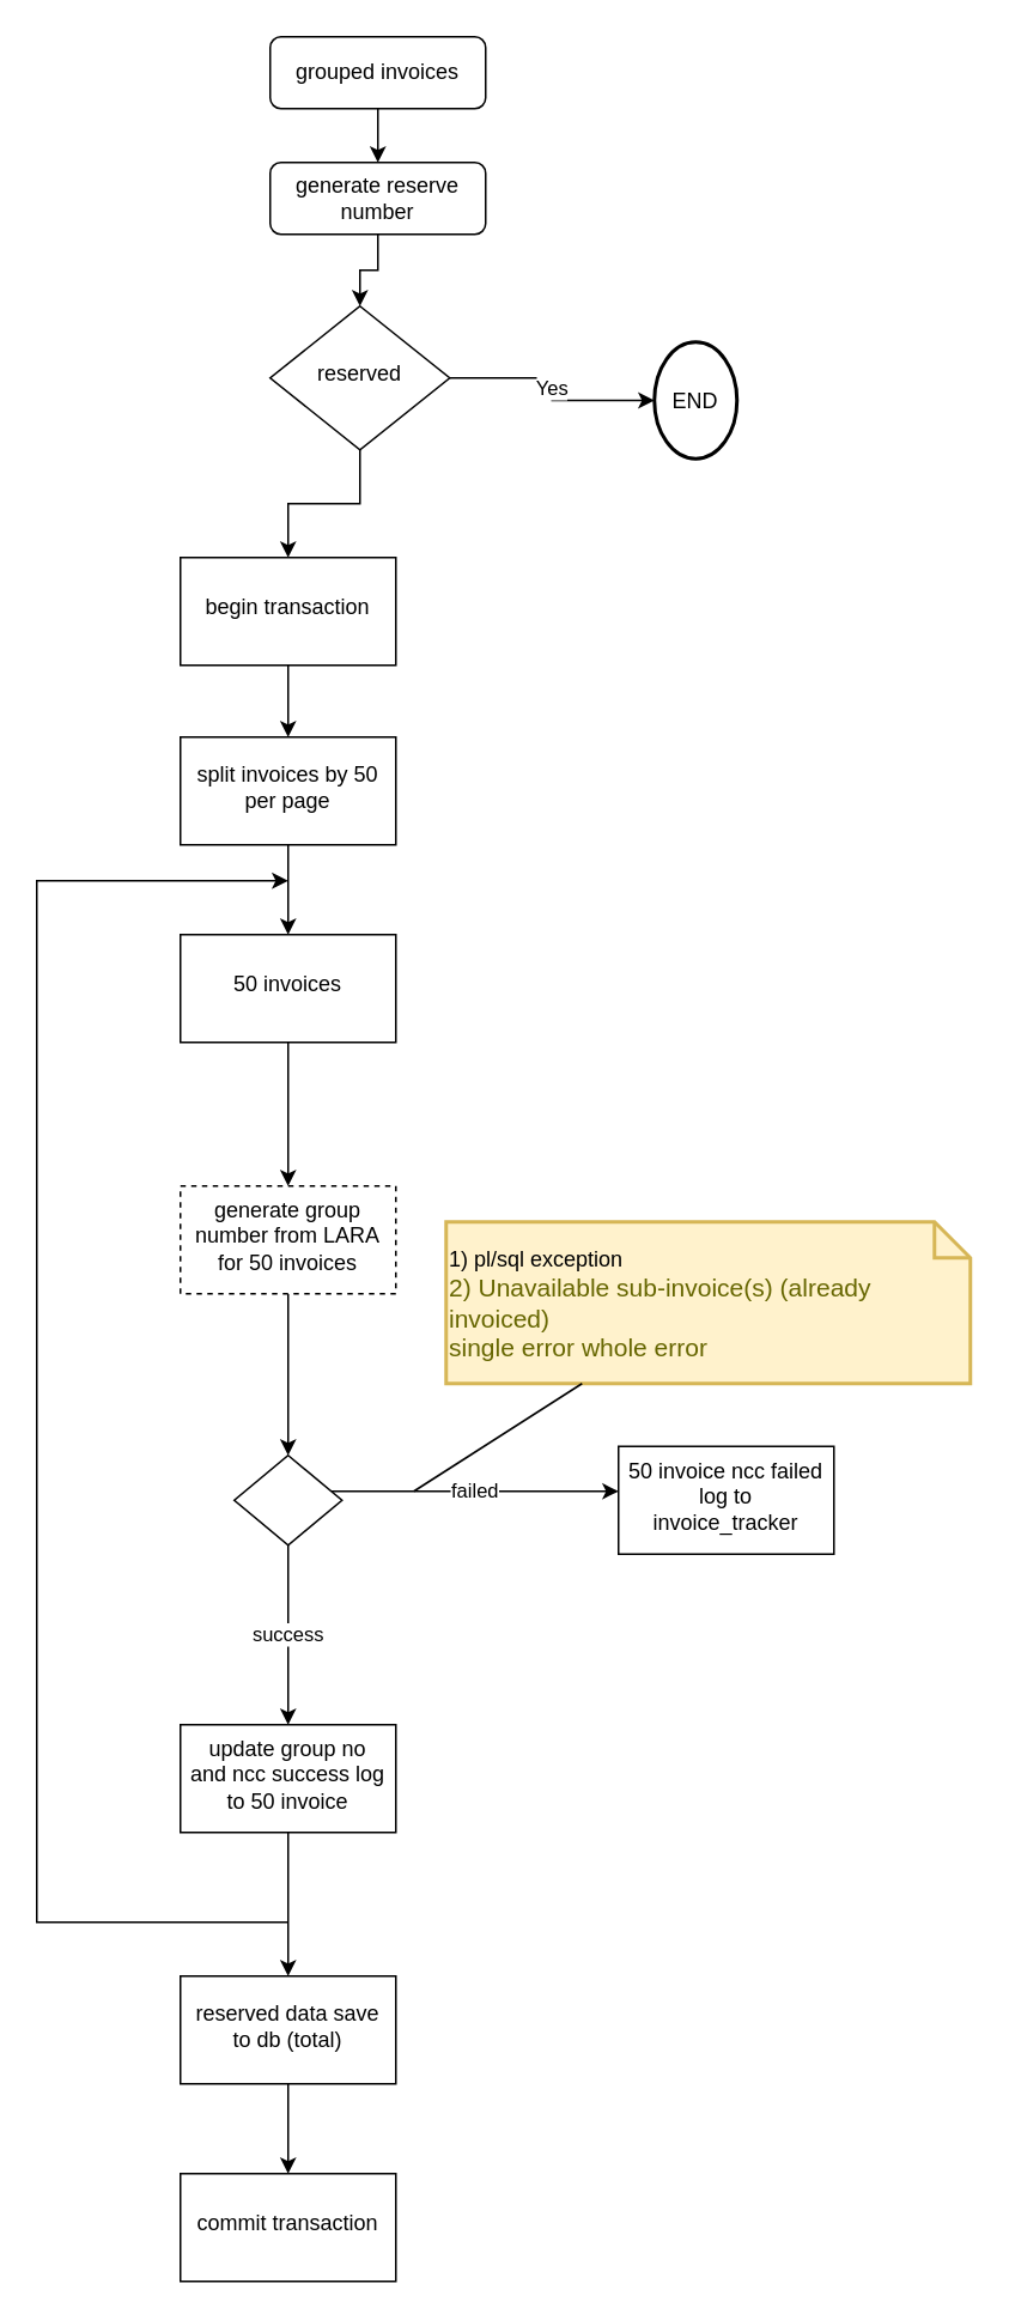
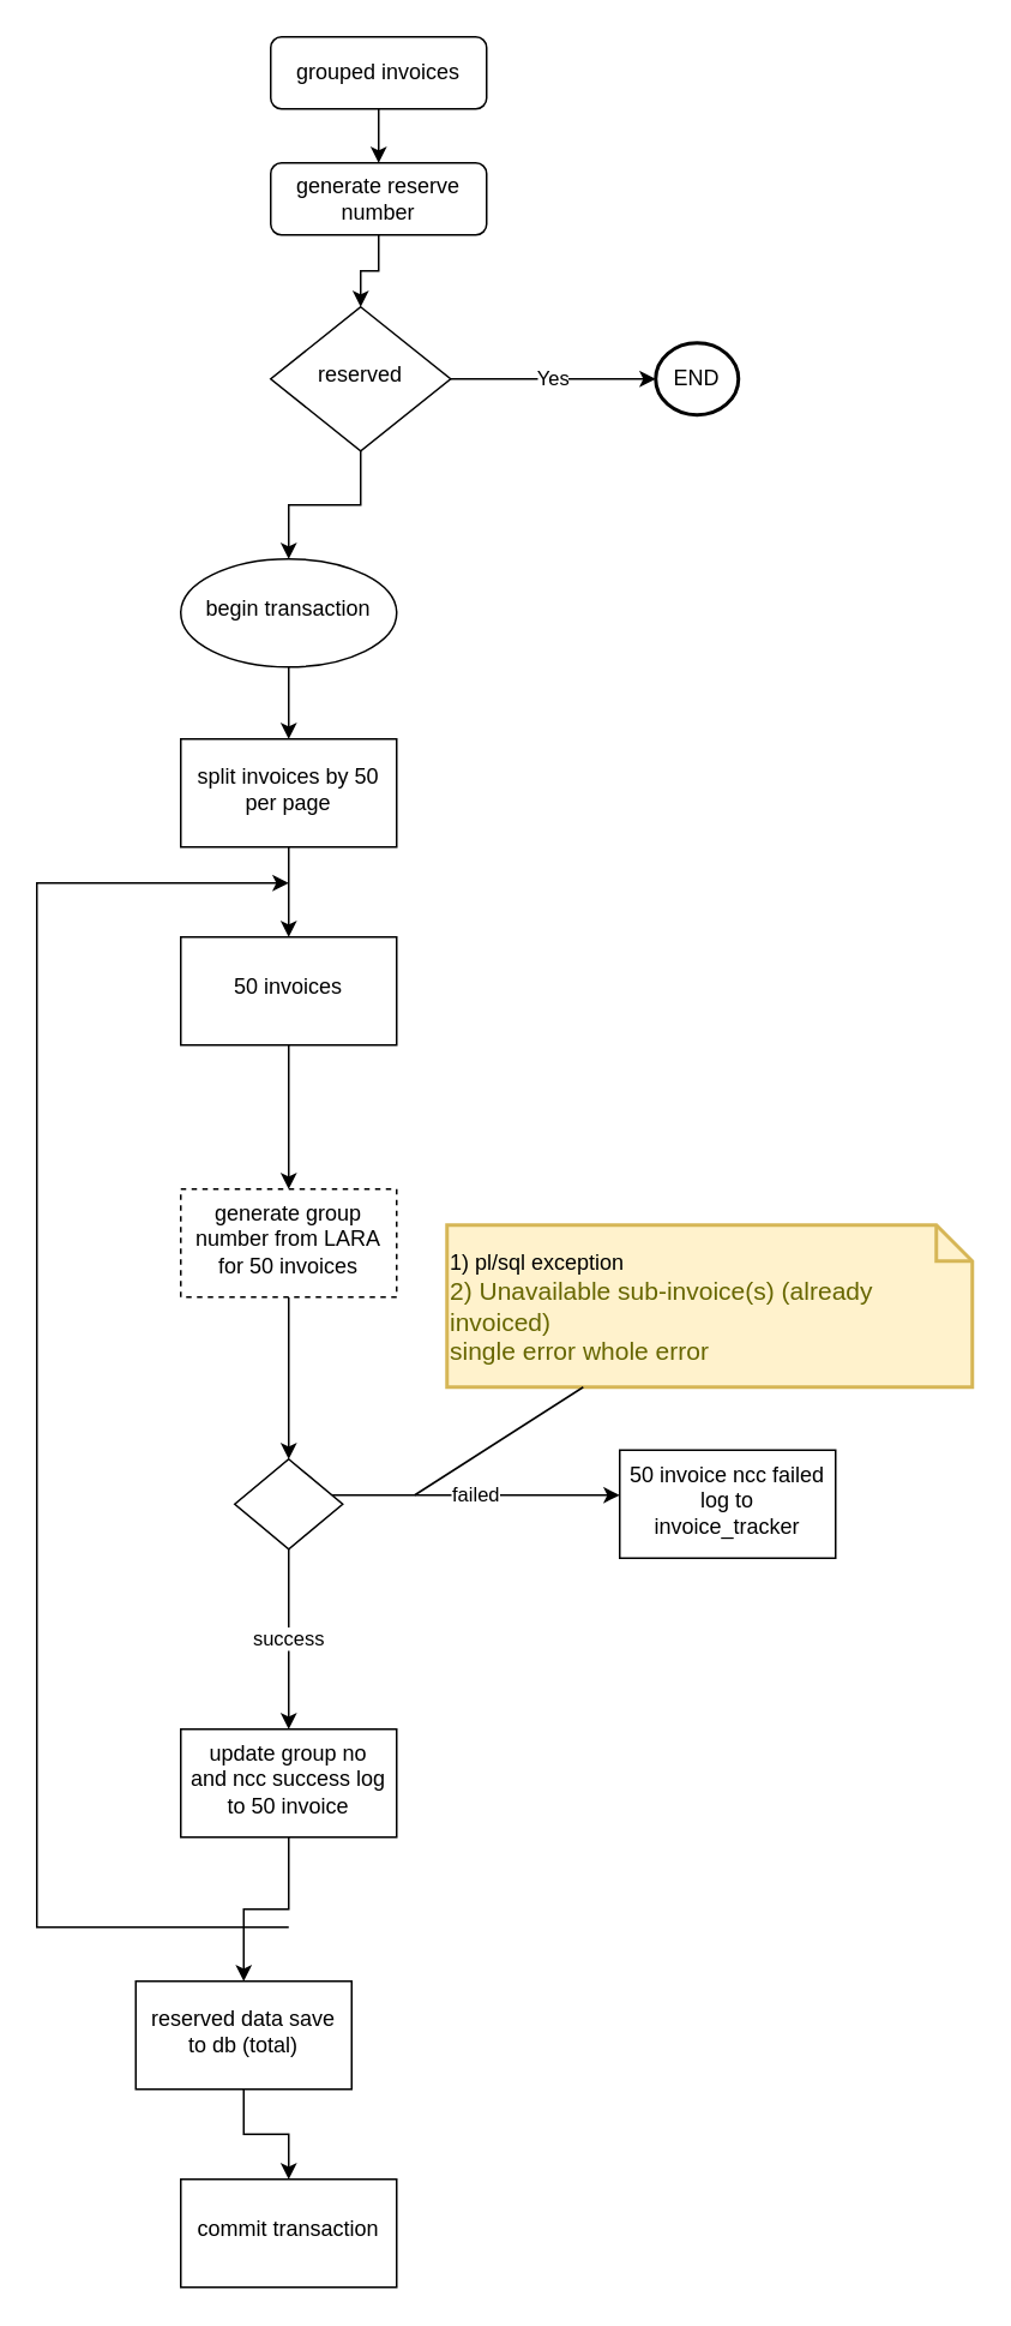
  <mxCell id="0" />
  <mxCell id="1" parent="0" />
  <mxCell id="2" value="" style="edgeStyle=orthogonalEdgeStyle;rounded=0;orthogonalLoop=1;jettySize=auto;html=1;" edge="1" parent="1" source="3" target="8"><mxGeometry relative="1" as="geometry" /></mxCell>
  <mxCell id="3" value="grouped invoices" style="rounded=1;whiteSpace=wrap;html=1;fontSize=12;glass=0;strokeWidth=1;shadow=0;" parent="1" vertex="1"><mxGeometry x="150" y="20" width="120" height="40" as="geometry" /></mxCell>
  <mxCell id="4" value="Yes" style="edgeStyle=orthogonalEdgeStyle;rounded=0;orthogonalLoop=1;jettySize=auto;html=1;" edge="1" parent="1" source="6" target="9"><mxGeometry relative="1" as="geometry"><mxPoint x="240" y="210" as="targetPoint" /></mxGeometry></mxCell>
  <mxCell id="5" value="" style="edgeStyle=orthogonalEdgeStyle;rounded=0;orthogonalLoop=1;jettySize=auto;html=1;" edge="1" parent="1" source="6" target="11"><mxGeometry relative="1" as="geometry" /></mxCell>
  <mxCell id="6" value="reserved" style="rhombus;whiteSpace=wrap;html=1;shadow=0;fontFamily=Helvetica;fontSize=12;align=center;strokeWidth=1;spacing=6;spacingTop=-4;" parent="1" vertex="1"><mxGeometry x="150" y="170" width="100" height="80" as="geometry" /></mxCell>
  <mxCell id="7" style="edgeStyle=orthogonalEdgeStyle;rounded=0;orthogonalLoop=1;jettySize=auto;html=1;" edge="1" parent="1" source="8" target="6"><mxGeometry relative="1" as="geometry" /></mxCell>
  <mxCell id="8" value="generate reserve number" style="rounded=1;whiteSpace=wrap;html=1;fontSize=12;glass=0;strokeWidth=1;shadow=0;" vertex="1" parent="1"><mxGeometry x="150" y="90" width="120" height="40" as="geometry" /></mxCell>
- <mxCell id="9" value="END" style="strokeWidth=2;html=1;shape=mxgraph.flowchart.start_2;whiteSpace=wrap;" vertex="1" parent="1"><mxGeometry x="364" y="190" width="46" height="65" as="geometry" /></mxCell>
+ <mxCell id="9" value="END" style="strokeWidth=2;html=1;shape=mxgraph.flowchart.start_2;whiteSpace=wrap;" vertex="1" parent="1"><mxGeometry x="364" y="190" width="46" height="40" as="geometry" /></mxCell>
  <mxCell id="10" value="" style="edgeStyle=orthogonalEdgeStyle;rounded=0;orthogonalLoop=1;jettySize=auto;html=1;" edge="1" parent="1" source="11" target="13"><mxGeometry relative="1" as="geometry" /></mxCell>
- <mxCell id="11" value="begin transaction" style="whiteSpace=wrap;html=1;shadow=0;strokeWidth=1;spacing=6;spacingTop=-4;" vertex="1" parent="1"><mxGeometry x="100" y="310" width="120" height="60" as="geometry" /></mxCell>
+ <mxCell id="11" value="begin transaction" style="ellipse;whiteSpace=wrap;html=1;shadow=0;strokeWidth=1;spacing=6;spacingTop=-4;" vertex="1" parent="1"><mxGeometry x="100" y="310" width="120" height="60" as="geometry" /></mxCell>
  <mxCell id="12" style="edgeStyle=orthogonalEdgeStyle;rounded=0;orthogonalLoop=1;jettySize=auto;html=1;" edge="1" parent="1" source="13" target="15"><mxGeometry relative="1" as="geometry" /></mxCell>
  <mxCell id="13" value="split invoices by 50 per page" style="whiteSpace=wrap;html=1;shadow=0;strokeWidth=1;spacing=6;spacingTop=-4;" vertex="1" parent="1"><mxGeometry x="100" y="410" width="120" height="60" as="geometry" /></mxCell>
  <mxCell id="14" value="" style="edgeStyle=orthogonalEdgeStyle;rounded=0;orthogonalLoop=1;jettySize=auto;html=1;" edge="1" parent="1" source="15" target="17"><mxGeometry relative="1" as="geometry" /></mxCell>
  <mxCell id="15" value="50 invoices" style="whiteSpace=wrap;html=1;shadow=0;strokeWidth=1;spacing=6;spacingTop=-4;" vertex="1" parent="1"><mxGeometry x="100" y="520" width="120" height="60" as="geometry" /></mxCell>
  <mxCell id="16" value="" style="edgeStyle=orthogonalEdgeStyle;rounded=0;orthogonalLoop=1;jettySize=auto;html=1;" edge="1" parent="1" source="17" target="20"><mxGeometry relative="1" as="geometry" /></mxCell>
  <mxCell id="17" value="generate group number from LARA for 50 invoices" style="whiteSpace=wrap;html=1;shadow=0;strokeWidth=1;spacing=6;spacingTop=-4;dashed=1;" vertex="1" parent="1"><mxGeometry x="100" y="660" width="120" height="60" as="geometry" /></mxCell>
  <mxCell id="18" value="failed" style="edgeStyle=orthogonalEdgeStyle;rounded=0;orthogonalLoop=1;jettySize=auto;html=1;" edge="1" parent="1" source="20" target="21"><mxGeometry relative="1" as="geometry"><Array as="points"><mxPoint x="220" y="830" /><mxPoint x="220" y="830" /></Array></mxGeometry></mxCell>
  <mxCell id="19" value="success" style="edgeStyle=orthogonalEdgeStyle;rounded=0;orthogonalLoop=1;jettySize=auto;html=1;" edge="1" parent="1" source="20" target="23"><mxGeometry relative="1" as="geometry" /></mxCell>
  <mxCell id="20" value="" style="rhombus;whiteSpace=wrap;html=1;shadow=0;strokeWidth=1;spacing=6;spacingTop=-4;" vertex="1" parent="1"><mxGeometry x="130" y="810" width="60" height="50" as="geometry" /></mxCell>
  <mxCell id="21" value="50 invoice ncc failed log to invoice_tracker" style="whiteSpace=wrap;html=1;shadow=0;strokeWidth=1;spacing=6;spacingTop=-4;" vertex="1" parent="1"><mxGeometry x="344" y="805" width="120" height="60" as="geometry" /></mxCell>
  <mxCell id="22" value="" style="edgeStyle=orthogonalEdgeStyle;rounded=0;orthogonalLoop=1;jettySize=auto;html=1;" edge="1" parent="1" source="23" target="27"><mxGeometry relative="1" as="geometry" /></mxCell>
  <mxCell id="23" value="update group no and ncc success log to 50 invoice" style="whiteSpace=wrap;html=1;shadow=0;strokeWidth=1;spacing=6;spacingTop=-4;" vertex="1" parent="1"><mxGeometry x="100" y="960" width="120" height="60" as="geometry" /></mxCell>
  <mxCell id="24" value="&lt;font color=&quot;#000000&quot;&gt;&lt;span style=&quot;font-size: 12px;&quot;&gt;1) pl/sql exception&lt;/span&gt;&lt;/font&gt;&amp;nbsp;&lt;br&gt;2)&amp;nbsp;Unavailable sub-invoice(s) (already invoiced)&lt;br&gt;single error whole error" style="shape=note;strokeWidth=2;fontSize=14;size=20;whiteSpace=wrap;html=1;fillColor=#fff2cc;strokeColor=#d6b656;fontColor=#666600;align=left;" vertex="1" parent="1"><mxGeometry x="248" y="680" width="292" height="90" as="geometry" /></mxCell>
  <mxCell id="25" value="" style="endArrow=none;html=1;rounded=0;" edge="1" parent="1" target="24"><mxGeometry width="50" height="50" relative="1" as="geometry"><mxPoint x="230" y="830" as="sourcePoint" /><mxPoint x="100" y="830" as="targetPoint" /></mxGeometry></mxCell>
  <mxCell id="26" value="" style="edgeStyle=orthogonalEdgeStyle;rounded=0;orthogonalLoop=1;jettySize=auto;html=1;" edge="1" parent="1" source="27" target="28"><mxGeometry relative="1" as="geometry" /></mxCell>
- <mxCell id="27" value="reserved data save to db (total)" style="whiteSpace=wrap;html=1;shadow=0;strokeWidth=1;spacing=6;spacingTop=-4;" vertex="1" parent="1"><mxGeometry x="100" y="1100" width="120" height="60" as="geometry" /></mxCell>
+ <mxCell id="27" value="reserved data save to db (total)" style="whiteSpace=wrap;html=1;shadow=0;strokeWidth=1;spacing=6;spacingTop=-4;" vertex="1" parent="1"><mxGeometry x="75" y="1100" width="120" height="60" as="geometry" /></mxCell>
  <mxCell id="28" value="commit transaction" style="whiteSpace=wrap;html=1;shadow=0;strokeWidth=1;spacing=6;spacingTop=-4;" vertex="1" parent="1"><mxGeometry x="100" y="1210" width="120" height="60" as="geometry" /></mxCell>
  <mxCell id="29" value="" style="endArrow=classic;html=1;rounded=0;" edge="1" parent="1"><mxGeometry width="50" height="50" relative="1" as="geometry"><mxPoint x="160" y="1070" as="sourcePoint" /><mxPoint x="160" y="490" as="targetPoint" /><Array as="points"><mxPoint x="20" y="1070" /><mxPoint x="20" y="490" /></Array></mxGeometry></mxCell>
